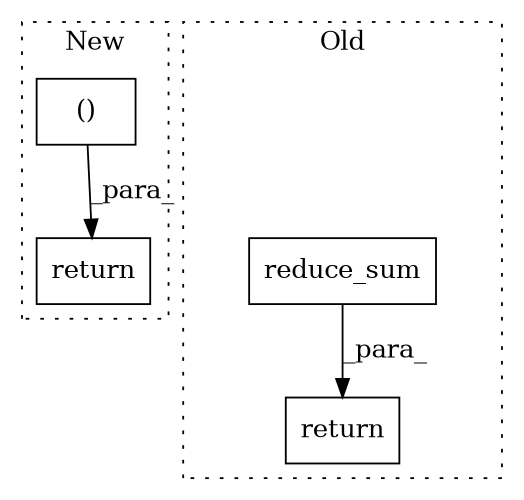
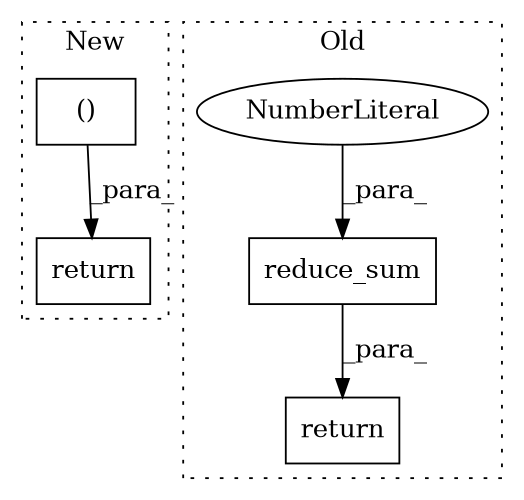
  digraph {
    node [a=41 l=7 shape=box]
    n1 [label=return s=511]
    n2 [a=106 l=36 label="()" s=540]
    n3 [a=32 l="11,1" label=reduce_sum s="1159,1184"]
    n4 [label=return s=1141]
+   n5 [a=34 l=1 label=NumberLiteral s=1178 shape=ellipse]
    subgraph cluster_1 {
      label=New
      style=dotted
      n1
      n2
    }
    subgraph cluster_2 {
      label=Old
      style=dotted
      n3
      n4
+     n5
    }
    n2 -> n1 [label=_para_]
    n3 -> n4 [label=_para_]
+   n5 -> n3 [label=_para_]
  }
